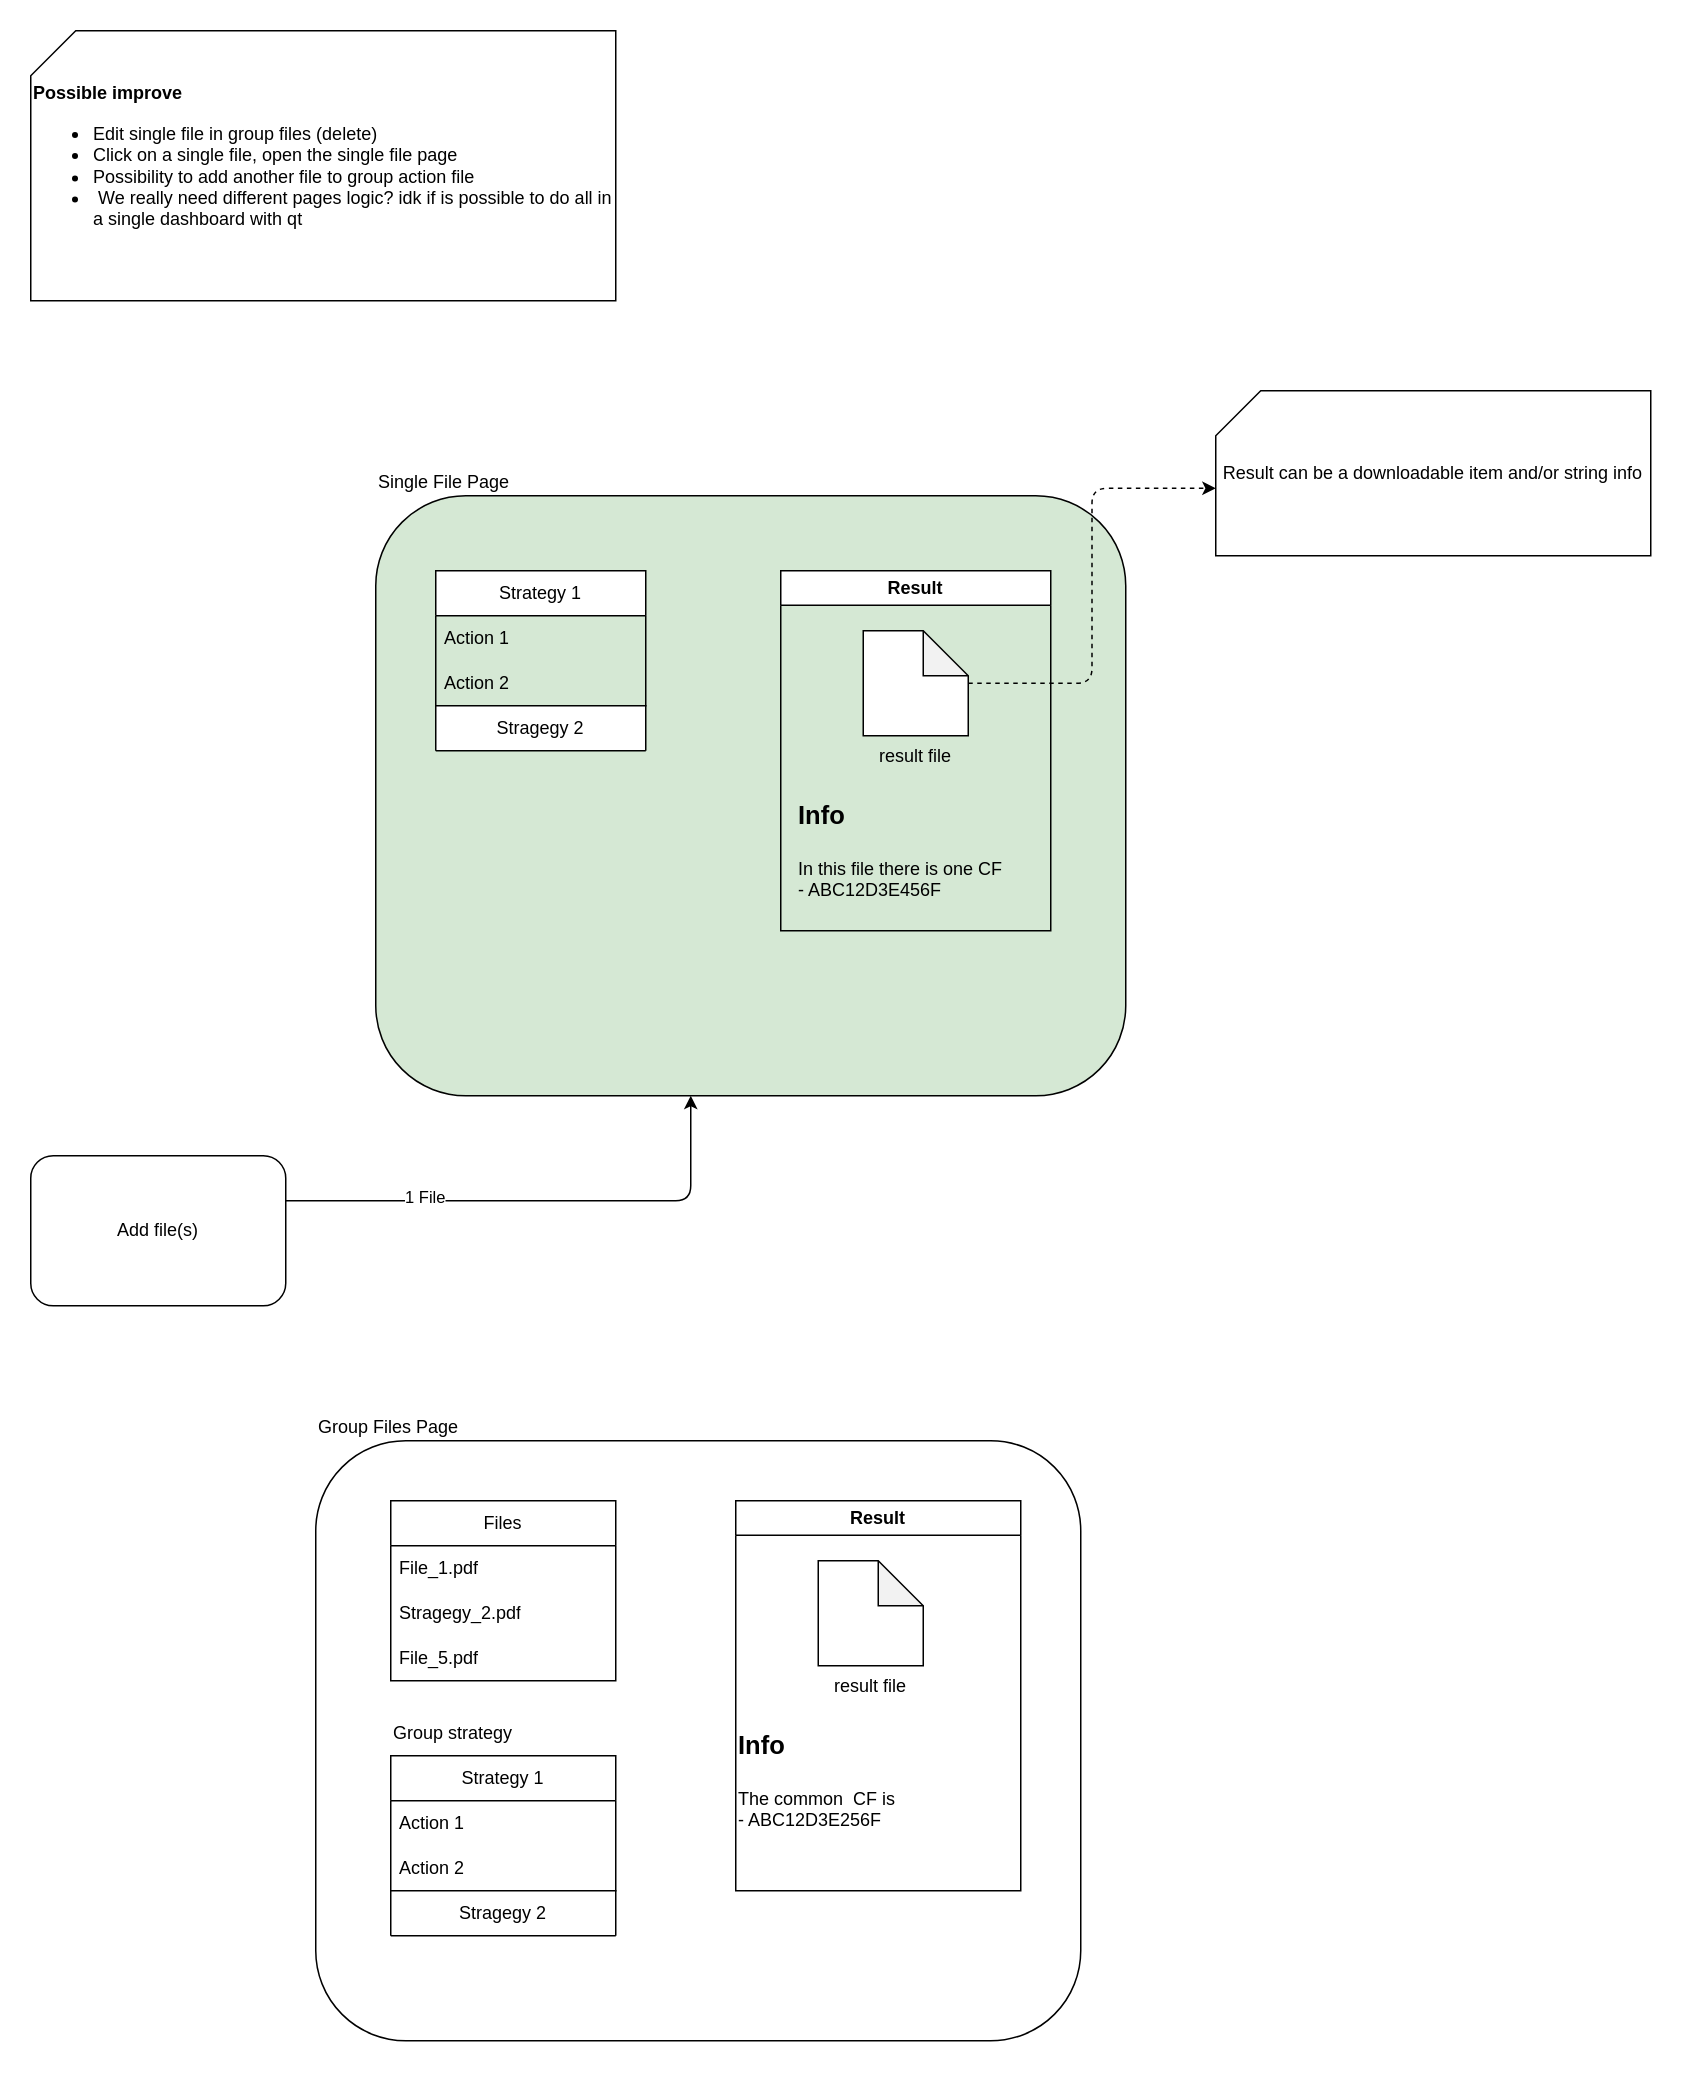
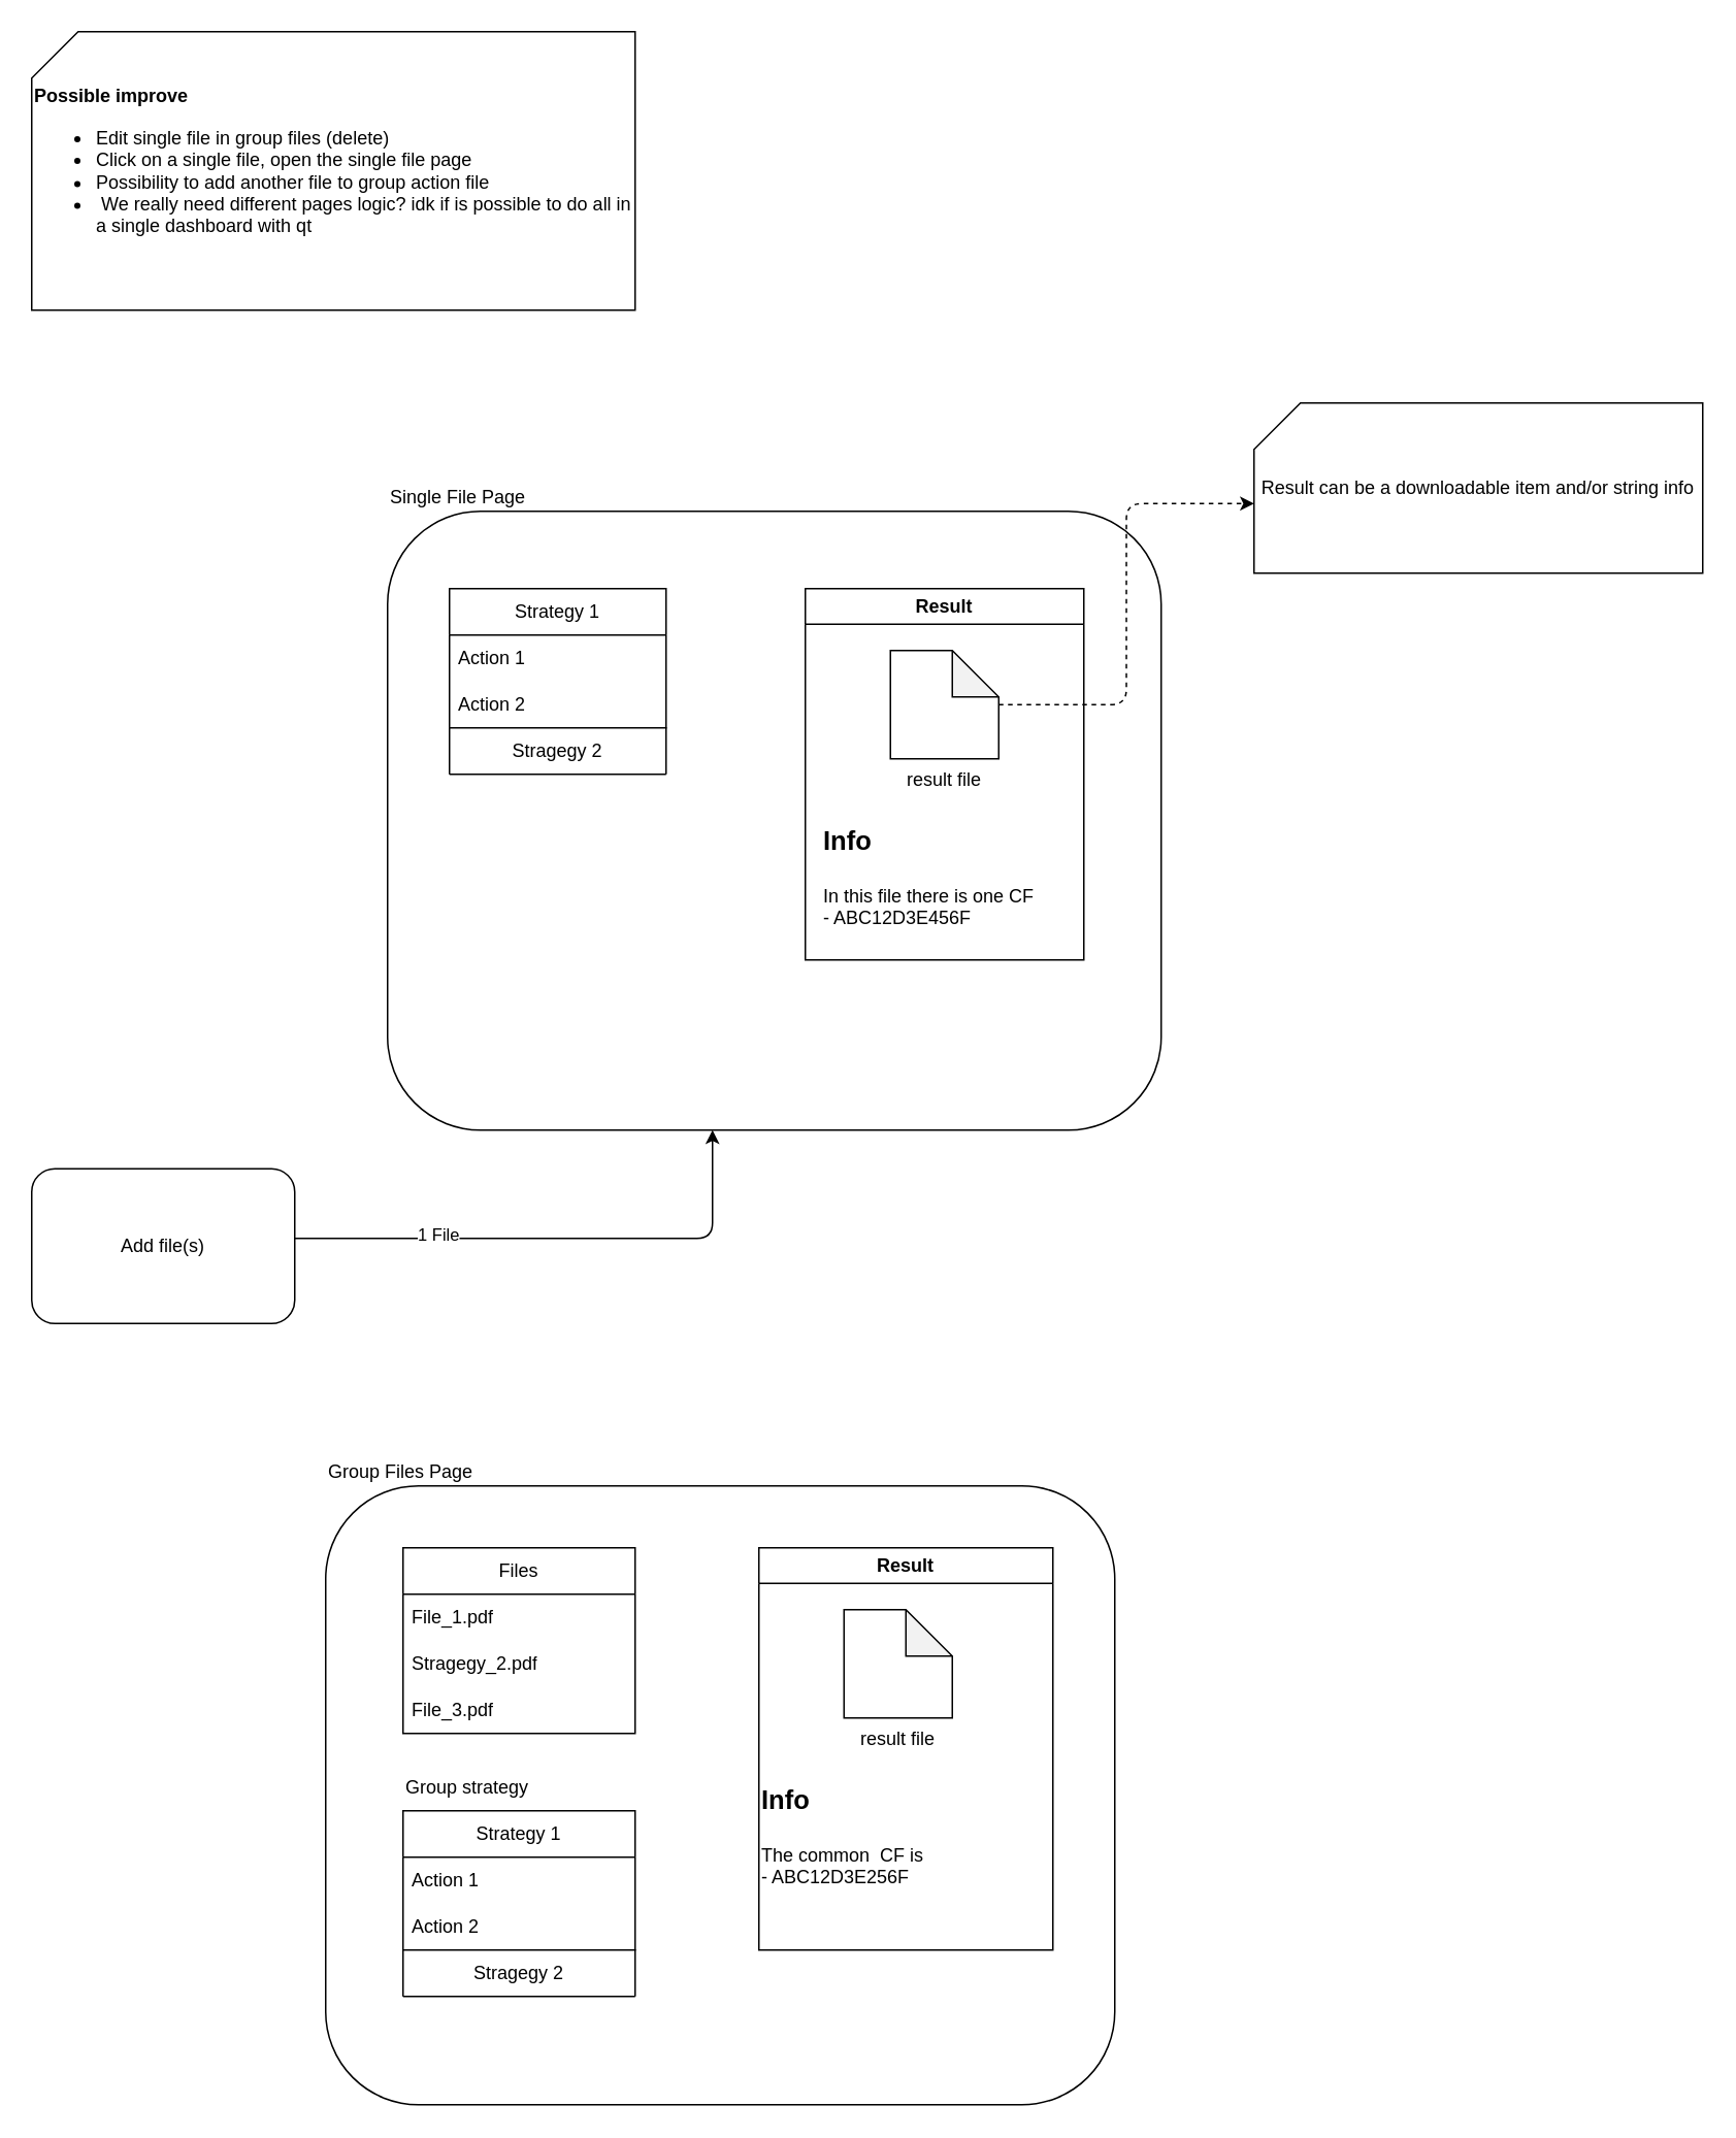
  <mxCell id="0" />
  <mxCell id="1" parent="0" />
  <mxCell id="2" style="edgeStyle=orthogonalEdgeStyle;rounded=1;orthogonalLoop=1;jettySize=auto;html=1;curved=0;" edge="1" parent="1" source="4" target="5"><mxGeometry relative="1" as="geometry"><Array as="points"><mxPoint x="460" y="800" /></Array></mxGeometry></mxCell>
  <mxCell id="3" value="1 File" style="edgeLabel;html=1;align=center;verticalAlign=middle;resizable=0;points=[];" vertex="1" connectable="0" parent="2"><mxGeometry x="-0.457" y="3" relative="1" as="geometry"><mxPoint as="offset" /></mxGeometry></mxCell>
- <mxCell id="4" value="Add file(s)" style="rounded=1;whiteSpace=wrap;html=1;" vertex="1" parent="1"><mxGeometry x="20" y="770" width="170" height="100" as="geometry" /></mxCell>
- <mxCell id="5" value="Single File Page" style="rounded=1;whiteSpace=wrap;html=1;labelPosition=center;verticalLabelPosition=top;align=left;verticalAlign=bottom;textDirection=ltr;fillColor=#d5e8d4;" vertex="1" parent="1"><mxGeometry x="250" y="330" width="500" height="400" as="geometry" /></mxCell>
+ <mxCell id="4" value="Add file(s)" style="rounded=1;whiteSpace=wrap;html=1;" vertex="1" parent="1"><mxGeometry x="20" y="755" width="170" height="100" as="geometry" /></mxCell>
+ <mxCell id="5" value="Single File Page" style="rounded=1;whiteSpace=wrap;html=1;labelPosition=center;verticalLabelPosition=top;align=left;verticalAlign=bottom;textDirection=ltr;" vertex="1" parent="1"><mxGeometry x="250" y="330" width="500" height="400" as="geometry" /></mxCell>
  <mxCell id="6" value="Group Files Page" style="rounded=1;html=1;labelPosition=center;verticalLabelPosition=top;align=left;verticalAlign=bottom;whiteSpace=wrap;" vertex="1" parent="1"><mxGeometry x="210" y="960" width="510" height="400" as="geometry" /></mxCell>
  <mxCell id="7" value="Strategy 1" style="swimlane;fontStyle=0;childLayout=stackLayout;horizontal=1;startSize=30;horizontalStack=0;resizeParent=1;resizeParentMax=0;resizeLast=0;collapsible=1;marginBottom=0;whiteSpace=wrap;html=1;" vertex="1" parent="1"><mxGeometry x="290" y="380" width="140" height="90" as="geometry" /></mxCell>
  <mxCell id="8" value="Action 1" style="text;strokeColor=none;fillColor=none;align=left;verticalAlign=middle;spacingLeft=4;spacingRight=4;overflow=hidden;points=[[0,0.5],[1,0.5]];portConstraint=eastwest;rotatable=0;whiteSpace=wrap;html=1;" vertex="1" parent="7"><mxGeometry y="30" width="140" height="30" as="geometry" /></mxCell>
  <mxCell id="9" value="Action 2" style="text;strokeColor=none;fillColor=none;align=left;verticalAlign=middle;spacingLeft=4;spacingRight=4;overflow=hidden;points=[[0,0.5],[1,0.5]];portConstraint=eastwest;rotatable=0;whiteSpace=wrap;html=1;" vertex="1" parent="7"><mxGeometry y="60" width="140" height="30" as="geometry" /></mxCell>
  <mxCell id="10" value="Stragegy 2" style="swimlane;fontStyle=0;childLayout=stackLayout;horizontal=1;startSize=30;horizontalStack=0;resizeParent=1;resizeParentMax=0;resizeLast=0;collapsible=1;marginBottom=0;whiteSpace=wrap;html=1;" vertex="1" parent="1"><mxGeometry x="290" y="470" width="140" height="30" as="geometry" /></mxCell>
  <mxCell id="11" value="Result" style="swimlane;whiteSpace=wrap;html=1;" vertex="1" parent="1"><mxGeometry x="520" y="380" width="180" height="240" as="geometry" /></mxCell>
  <mxCell id="12" value="result file" style="shape=note;whiteSpace=wrap;html=1;backgroundOutline=1;darkOpacity=0.05;labelPosition=center;verticalLabelPosition=bottom;align=center;verticalAlign=top;" vertex="1" parent="11"><mxGeometry x="55" y="40" width="70" height="70" as="geometry" /></mxCell>
  <mxCell id="13" value="Files" style="swimlane;fontStyle=0;childLayout=stackLayout;horizontal=1;startSize=30;horizontalStack=0;resizeParent=1;resizeParentMax=0;resizeLast=0;collapsible=1;marginBottom=0;whiteSpace=wrap;html=1;" vertex="1" parent="1"><mxGeometry x="260" y="1000" width="150" height="120" as="geometry" /></mxCell>
  <mxCell id="14" value="File_1.pdf" style="text;strokeColor=none;fillColor=none;align=left;verticalAlign=middle;spacingLeft=4;spacingRight=4;overflow=hidden;points=[[0,0.5],[1,0.5]];portConstraint=eastwest;rotatable=0;whiteSpace=wrap;html=1;" vertex="1" parent="13"><mxGeometry y="30" width="150" height="30" as="geometry" /></mxCell>
  <mxCell id="15" value="Stragegy_2.pdf" style="text;strokeColor=none;fillColor=none;align=left;verticalAlign=middle;spacingLeft=4;spacingRight=4;overflow=hidden;points=[[0,0.5],[1,0.5]];portConstraint=eastwest;rotatable=0;whiteSpace=wrap;html=1;" vertex="1" parent="13"><mxGeometry y="60" width="150" height="30" as="geometry" /></mxCell>
- <mxCell id="16" value="File_5.pdf" style="text;strokeColor=none;fillColor=none;align=left;verticalAlign=middle;spacingLeft=4;spacingRight=4;overflow=hidden;points=[[0,0.5],[1,0.5]];portConstraint=eastwest;rotatable=0;whiteSpace=wrap;html=1;" vertex="1" parent="13"><mxGeometry y="90" width="150" height="30" as="geometry" /></mxCell>
+ <mxCell id="16" value="File_3.pdf" style="text;strokeColor=none;fillColor=none;align=left;verticalAlign=middle;spacingLeft=4;spacingRight=4;overflow=hidden;points=[[0,0.5],[1,0.5]];portConstraint=eastwest;rotatable=0;whiteSpace=wrap;html=1;" vertex="1" parent="13"><mxGeometry y="90" width="150" height="30" as="geometry" /></mxCell>
  <mxCell id="17" value="Strategy 1" style="swimlane;fontStyle=0;childLayout=stackLayout;horizontal=1;startSize=30;horizontalStack=0;resizeParent=1;resizeParentMax=0;resizeLast=0;collapsible=1;marginBottom=0;whiteSpace=wrap;html=1;align=center;" vertex="1" parent="1"><mxGeometry x="260" y="1170" width="150" height="90" as="geometry" /></mxCell>
  <mxCell id="18" value="Action 1" style="text;strokeColor=none;fillColor=none;align=left;verticalAlign=middle;spacingLeft=4;spacingRight=4;overflow=hidden;points=[[0,0.5],[1,0.5]];portConstraint=eastwest;rotatable=0;whiteSpace=wrap;html=1;" vertex="1" parent="17"><mxGeometry y="30" width="150" height="30" as="geometry" /></mxCell>
  <mxCell id="19" value="Action 2" style="text;strokeColor=none;fillColor=none;align=left;verticalAlign=middle;spacingLeft=4;spacingRight=4;overflow=hidden;points=[[0,0.5],[1,0.5]];portConstraint=eastwest;rotatable=0;whiteSpace=wrap;html=1;" vertex="1" parent="17"><mxGeometry y="60" width="150" height="30" as="geometry" /></mxCell>
  <mxCell id="20" value="Stragegy 2" style="swimlane;fontStyle=0;childLayout=stackLayout;horizontal=1;startSize=30;horizontalStack=0;resizeParent=1;resizeParentMax=0;resizeLast=0;collapsible=1;marginBottom=0;whiteSpace=wrap;html=1;align=center;" vertex="1" parent="1"><mxGeometry x="260" y="1260" width="150" height="30" as="geometry" /></mxCell>
  <mxCell id="21" value="Group strategy" style="text;html=1;align=left;verticalAlign=middle;whiteSpace=wrap;rounded=0;" vertex="1" parent="1"><mxGeometry x="260" y="1140" width="110" height="30" as="geometry" /></mxCell>
  <mxCell id="22" value="Result" style="swimlane;whiteSpace=wrap;html=1;" vertex="1" parent="1"><mxGeometry x="490" y="1000" width="190" height="260" as="geometry" /></mxCell>
  <mxCell id="23" value="result file" style="shape=note;whiteSpace=wrap;html=1;backgroundOutline=1;darkOpacity=0.05;labelPosition=center;verticalLabelPosition=bottom;align=center;verticalAlign=top;" vertex="1" parent="22"><mxGeometry x="55" y="40" width="70" height="70" as="geometry" /></mxCell>
  <mxCell id="24" value="&lt;h1 style=&quot;margin-top: 0px;&quot;&gt;&lt;font style=&quot;font-size: 17px;&quot;&gt;Info&lt;/font&gt;&lt;/h1&gt;&lt;p&gt;The common&amp;nbsp; CF is&lt;br&gt;- ABC12D3E256F&lt;/p&gt;" style="text;html=1;whiteSpace=wrap;overflow=hidden;rounded=0;" vertex="1" parent="22"><mxGeometry y="140" width="190" height="120" as="geometry" /></mxCell>
  <mxCell id="25" value="&lt;b&gt;Possible improve&lt;br&gt;&lt;/b&gt;&lt;ul&gt;&lt;li&gt;Edit single file in group files (delete)&lt;/li&gt;&lt;li&gt;Click on a single file, open the single file page&lt;/li&gt;&lt;li&gt;Possibility to add another file to group action file&lt;/li&gt;&lt;li&gt;&amp;nbsp;We really need different pages logic? idk if is possible to do all in a single dashboard with qt&lt;/li&gt;&lt;/ul&gt;" style="shape=card;whiteSpace=wrap;html=1;align=left;" vertex="1" parent="1"><mxGeometry x="20" y="20" width="390" height="180" as="geometry" /></mxCell>
  <mxCell id="26" value="Result can be a downloadable item and/or string info" style="shape=card;whiteSpace=wrap;html=1;" vertex="1" parent="1"><mxGeometry x="810" y="260" width="290" height="110" as="geometry" /></mxCell>
  <mxCell id="27" style="edgeStyle=orthogonalEdgeStyle;rounded=1;orthogonalLoop=1;jettySize=auto;html=1;entryX=0;entryY=0;entryDx=0;entryDy=65;entryPerimeter=0;curved=0;dashed=1;" edge="1" parent="1" source="12" target="26"><mxGeometry relative="1" as="geometry" /></mxCell>
  <mxCell id="28" value="&lt;h1 style=&quot;margin-top: 0px;&quot;&gt;&lt;font style=&quot;font-size: 17px;&quot;&gt;Info&lt;/font&gt;&lt;/h1&gt;&lt;p&gt;In this file there is one CF&lt;br&gt;- ABC12D3E456F&lt;/p&gt;" style="text;html=1;whiteSpace=wrap;overflow=hidden;rounded=0;" vertex="1" parent="1"><mxGeometry x="530" y="520" width="180" height="120" as="geometry" /></mxCell>
